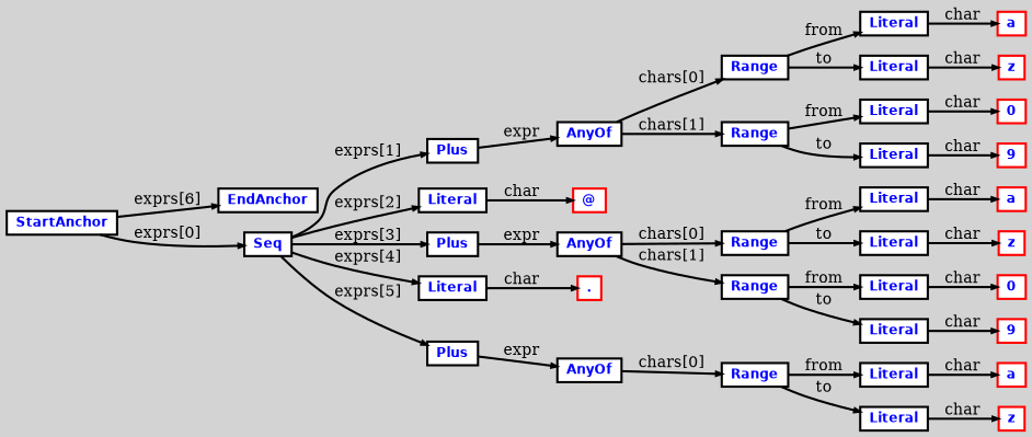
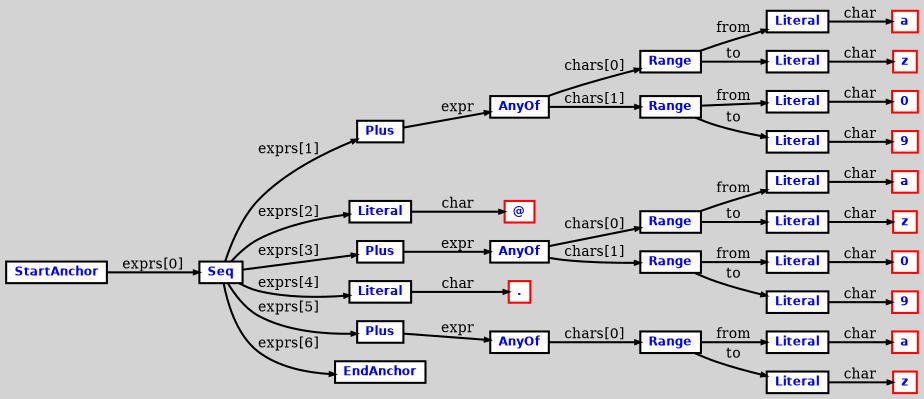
  digraph {
    bgcolor=lightgrey
    ordering=out
    rankdir=LR
    ranksep=.4
    node [color=black fillcolor=white fixedsize=false fontcolor=blue fontname="Helvetica-bold" fontsize=12 shape=box style="filled, solid, bold"]
    edge [arrowsize=.5 color=black style=bold]
    n1 [height=.25 label=Seq width=.25]
    n2 [height=.25 label=Plus width=.25]
    n3 [height=.25 label=Literal width=.25]
    n4 [height=.25 label=Plus width=.25]
    n5 [height=.25 label=Literal width=.25]
    n6 [height=.25 label=Plus width=.25]
    n7 [height=.25 label=EndAnchor width=.25]
    n8 [height=.25 label=StartAnchor width=.25]
    n9 [height=.25 label=AnyOf width=.25]
    n10 [color=red height=.25 label="@" width=.25]
    n11 [height=.25 label=AnyOf width=.25]
    n12 [color=red height=.25 label="." width=.25]
    n13 [height=.25 label=AnyOf width=.25]
    n14 [height=.25 label=Range width=.25]
    n15 [height=.25 label=Range width=.25]
    n16 [height=.25 label=Literal width=.25]
    n17 [height=.25 label=Literal width=.25]
    n18 [height=.25 label=Literal width=.25]
    n19 [height=.25 label=Literal width=.25]
    n20 [color=red height=.25 label=a width=.25]
    n21 [color=red height=.25 label=z width=.25]
    n22 [color=red height=.25 label=0 width=.25]
    n23 [color=red height=.25 label=9 width=.25]
    n24 [height=.25 label=Range width=.25]
    n25 [height=.25 label=Range width=.25]
    n26 [height=.25 label=Literal width=.25]
    n27 [height=.25 label=Literal width=.25]
    n28 [height=.25 label=Literal width=.25]
    n29 [height=.25 label=Literal width=.25]
    n30 [color=red height=.25 label=a width=.25]
    n31 [color=red height=.25 label=z width=.25]
    n32 [color=red height=.25 label=0 width=.25]
    n33 [color=red height=.25 label=9 width=.25]
    n34 [height=.25 label=Range width=.25]
    n35 [height=.25 label=Literal width=.25]
    n36 [height=.25 label=Literal width=.25]
    n37 [color=red height=.25 label=a width=.25]
    n38 [color=red height=.25 label=z width=.25]
    n1 -> n2 [label="exprs[1]"]
    n1 -> n3 [label="exprs[2]"]
    n1 -> n4 [label="exprs[3]"]
    n1 -> n5 [label="exprs[4]"]
    n1 -> n6 [label="exprs[5]"]
-   n8 -> n7 [label="exprs[6]"]
+   n1 -> n7 [label="exprs[6]"]
    n2 -> n9 [label=expr]
    n3 -> n10 [label=char]
    n4 -> n11 [label=expr]
    n5 -> n12 [label=char]
    n6 -> n13 [label=expr]
    n8 -> n1 [label="exprs[0]"]
    n9 -> n14 [label="chars[0]"]
    n9 -> n15 [label="chars[1]"]
    n11 -> n24 [label="chars[0]"]
    n11 -> n25 [label="chars[1]"]
    n13 -> n34 [label="chars[0]"]
    n14 -> n16 [label=from]
    n14 -> n17 [label=to]
    n15 -> n18 [label=from]
    n15 -> n19 [label=to]
    n16 -> n20 [label=char]
    n17 -> n21 [label=char]
    n18 -> n22 [label=char]
    n19 -> n23 [label=char]
    n24 -> n26 [label=from]
    n24 -> n27 [label=to]
    n25 -> n28 [label=from]
    n25 -> n29 [label=to]
    n26 -> n30 [label=char]
    n27 -> n31 [label=char]
    n28 -> n32 [label=char]
    n29 -> n33 [label=char]
    n34 -> n35 [label=from]
    n34 -> n36 [label=to]
    n35 -> n37 [label=char]
    n36 -> n38 [label=char]
  }
